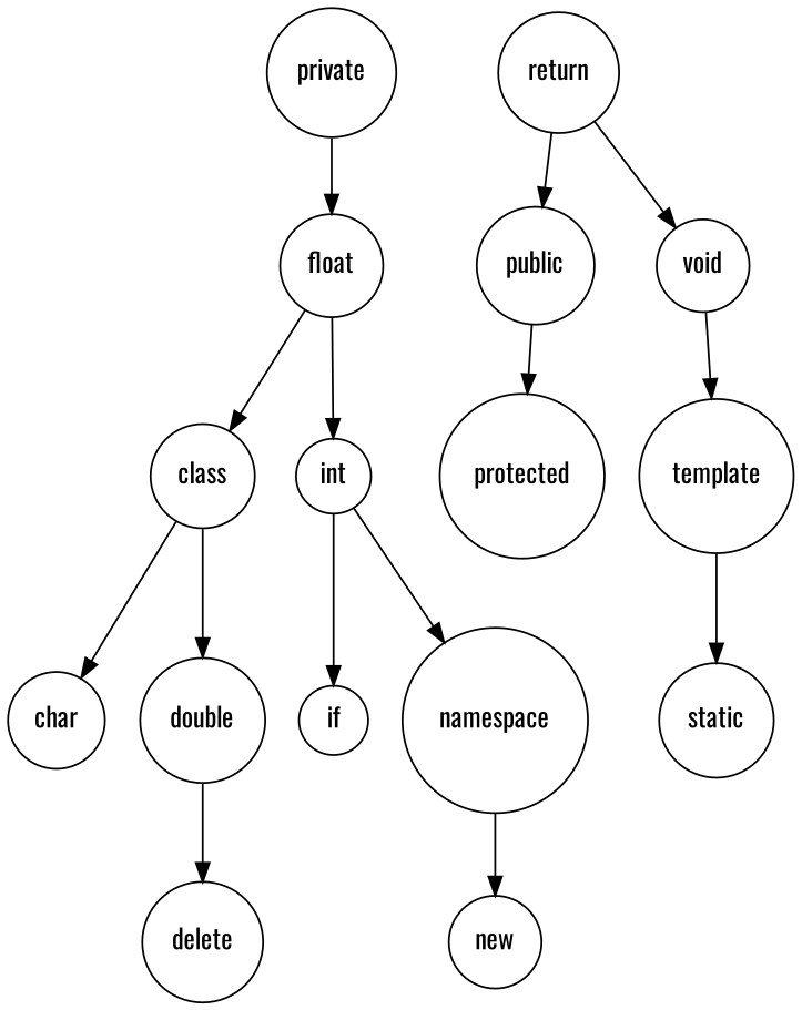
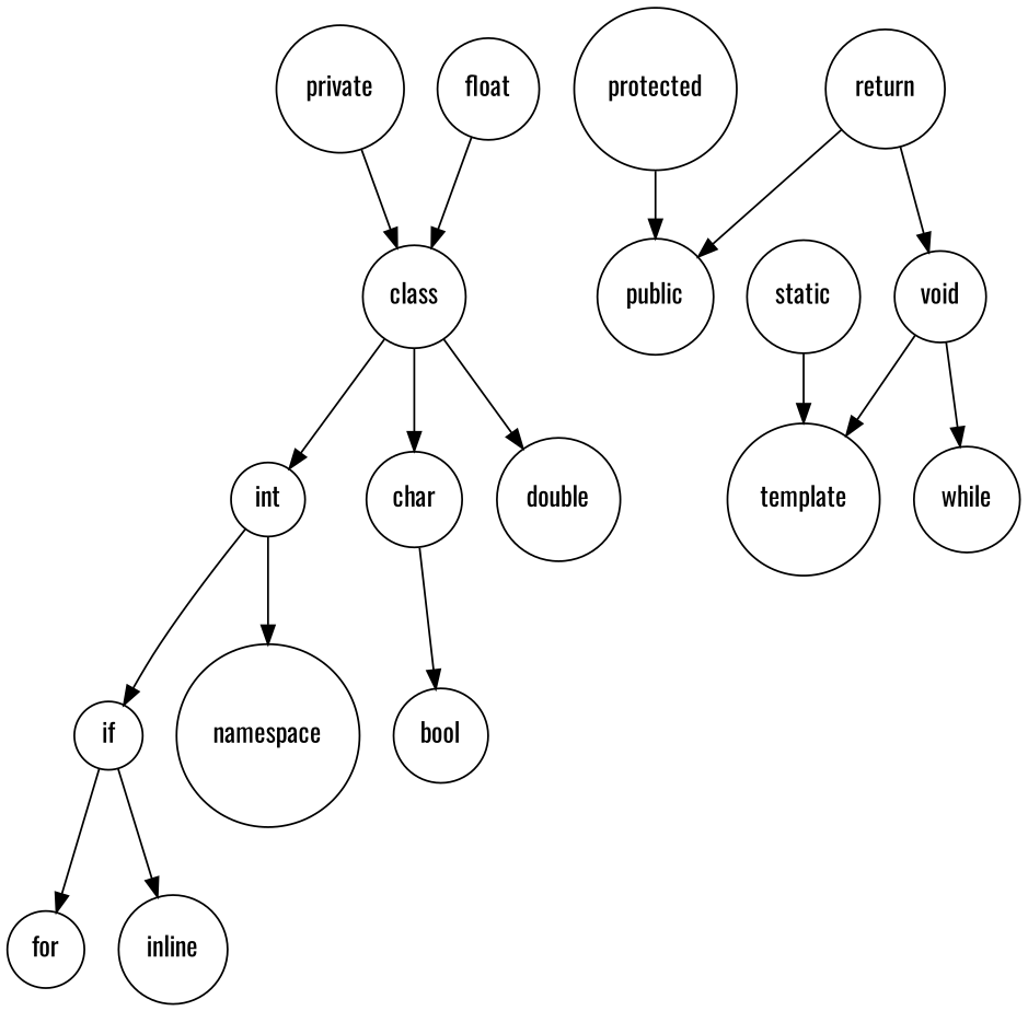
  digraph {
    fontname=Oswald
    node [fontname=Oswald shape=circle]
    edge [fontname=Oswald]
    private
    float
    class
    int
    return
    public
    void
    char
    double
    if
    namespace
-   delete
-   new
+   bool
+   for
+   inline
    protected
    template
+   while
    static
-   private -> float
+   private -> class
    float -> class
-   float -> int
+   class -> int
    class -> char
    class -> double
    int -> if
    int -> namespace
    return -> public
    return -> void
-   public -> protected
+   protected -> public
    void -> template
-   double -> delete
-   namespace -> new
-   template -> static
+   void -> while
+   char -> bool
+   if -> for
+   if -> inline
+   static -> template
  }
